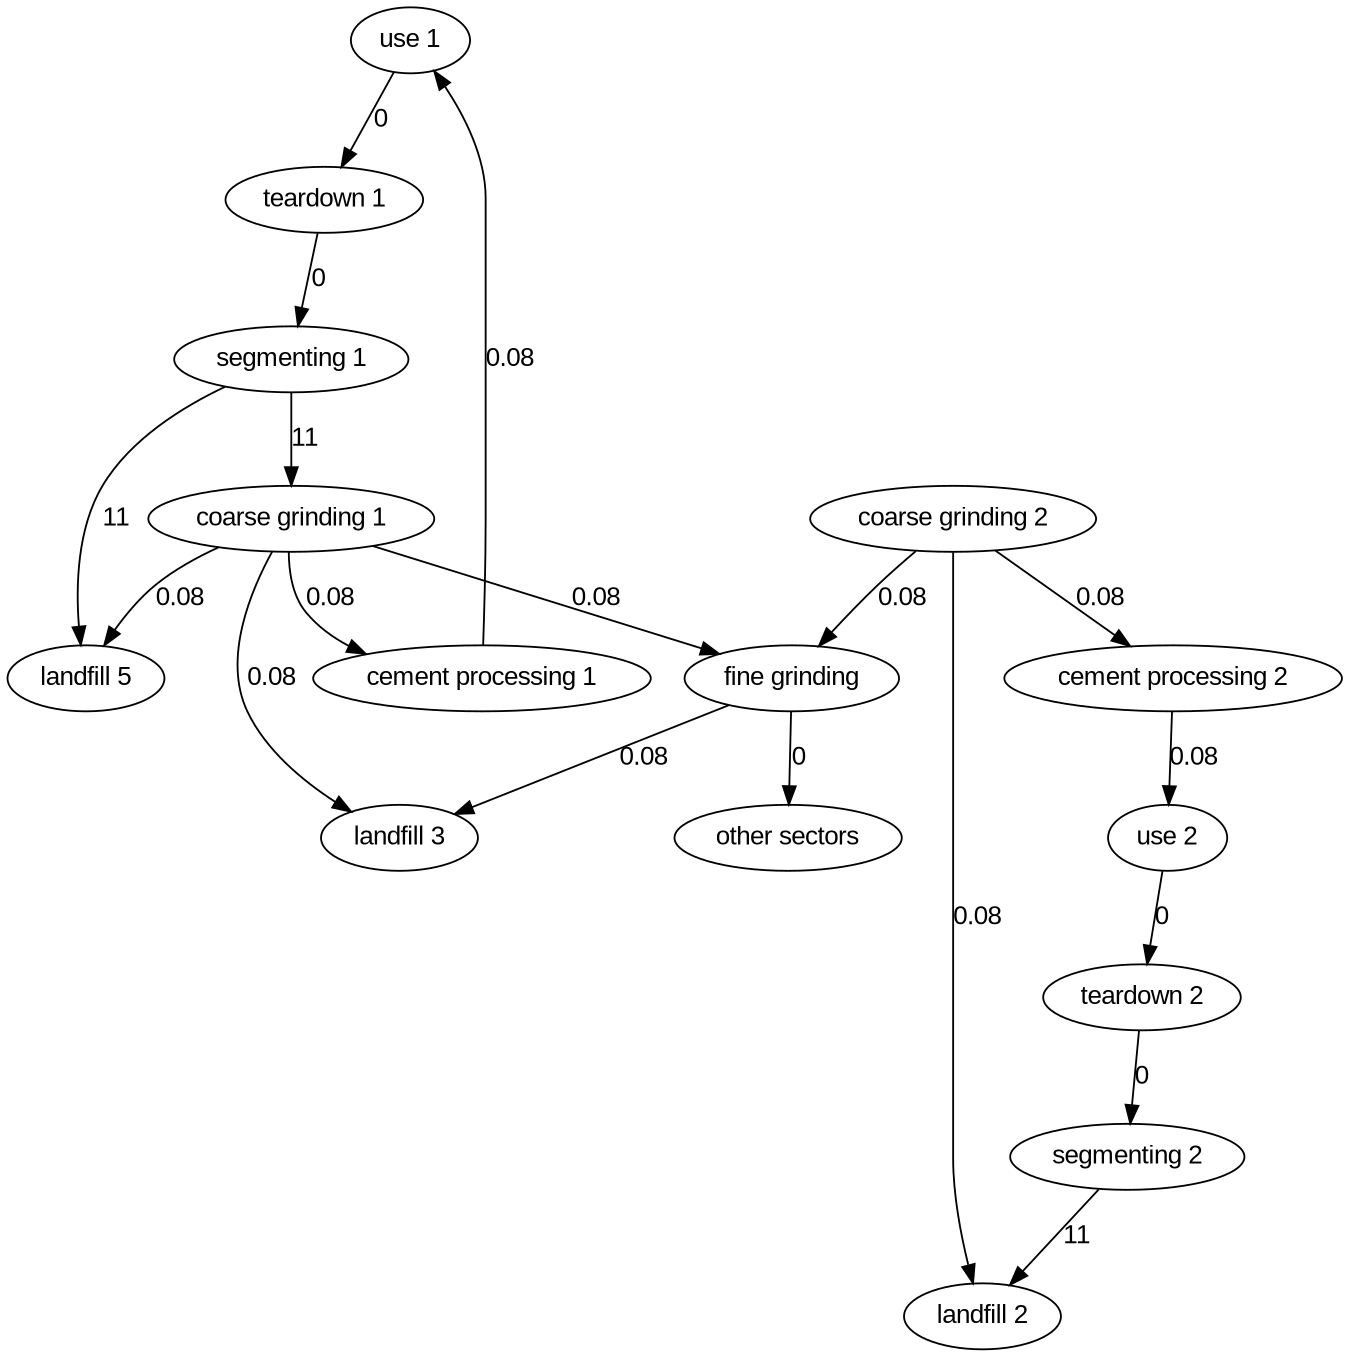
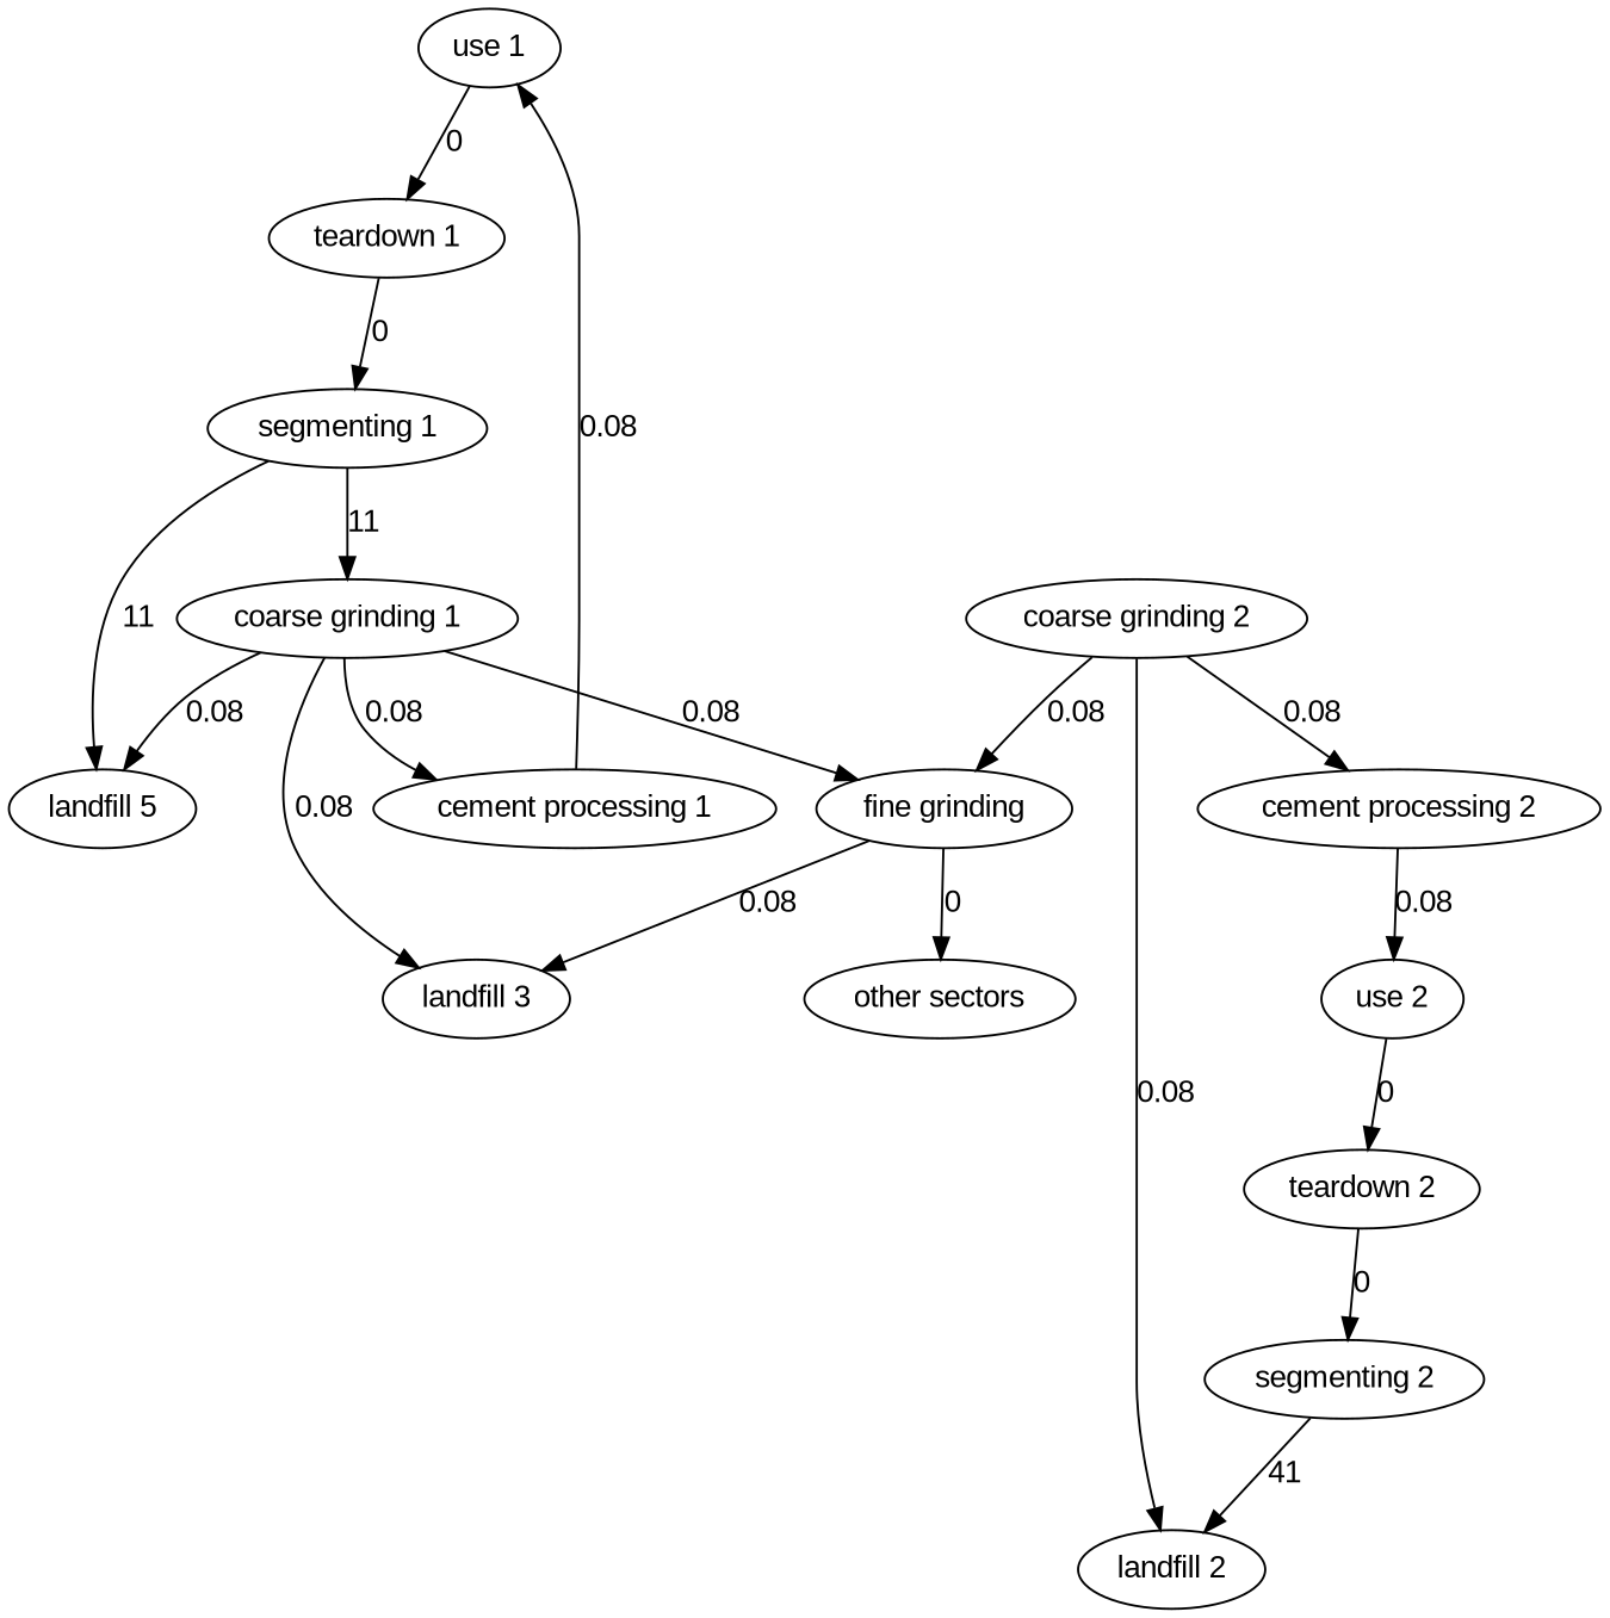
  digraph {
    fontname="Liberation Sans"
    node [fontname="Liberation Sans"]
    edge [fontname="Liberation Sans"]
    "use 1"
    "teardown 1"
    "segmenting 1"
    "coarse grinding 1"
    n5 [label="landfill 5"]
    "cement processing 1"
    "fine grinding"
    "landfill 3"
    "other sectors"
    "use 2"
    "teardown 2"
    "segmenting 2"
    "landfill 2"
    "coarse grinding 2"
    "cement processing 2"
    "use 1" -> "teardown 1" [label=0]
    "teardown 1" -> "segmenting 1" [label=0]
    "segmenting 1" -> "coarse grinding 1" [label=11]
    "segmenting 1" -> n5 [label=11]
    "coarse grinding 1" -> n5 [label=0.08]
    "coarse grinding 1" -> "cement processing 1" [label=0.08]
    "coarse grinding 1" -> "fine grinding" [label=0.08]
    "coarse grinding 1" -> "landfill 3" [label=0.08]
    "cement processing 1" -> "use 1" [label=0.08]
    "fine grinding" -> "landfill 3" [label=0.08]
    "fine grinding" -> "other sectors" [label=0]
    "use 2" -> "teardown 2" [label=0]
    "teardown 2" -> "segmenting 2" [label=0]
-   "segmenting 2" -> "landfill 2" [label=11]
+   "segmenting 2" -> "landfill 2" [label=41]
    "coarse grinding 2" -> "fine grinding" [label=0.08]
    "coarse grinding 2" -> "landfill 2" [label=0.08]
    "coarse grinding 2" -> "cement processing 2" [label=0.08]
    "cement processing 2" -> "use 2" [label=0.08]
  }
